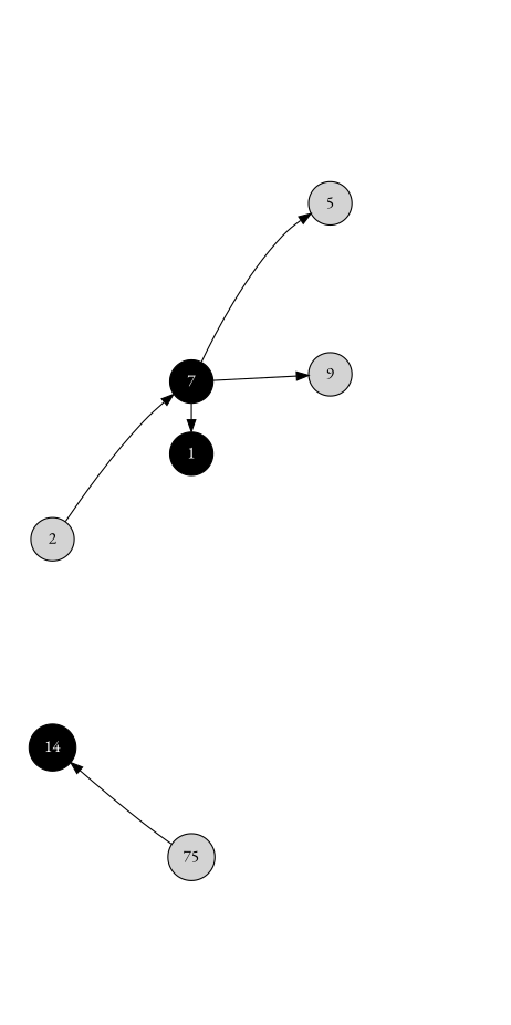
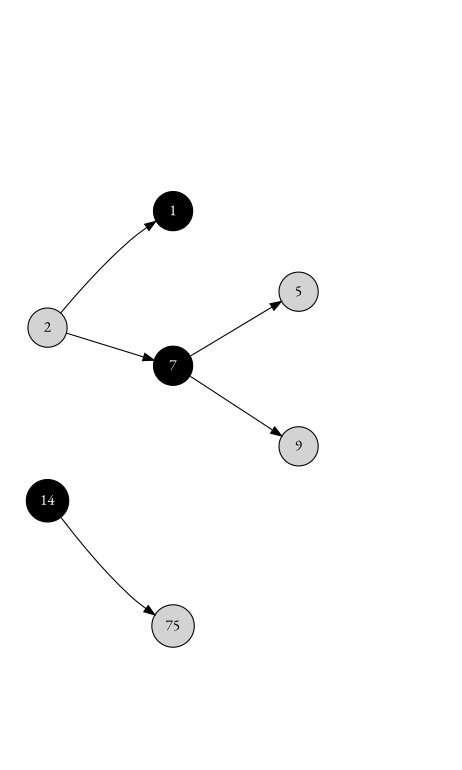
  digraph {
    fontname="EB Garamond"
    rankdir=LR
    node [fontname="EB Garamond" shape=circle style=invis]
    edge [fontname="EB Garamond" style=invis]
    nila1l
    nila1m
    nila1r
    nila8l
    nila8m
    nila8r
    nila5l
    nila5m
    nila5r
    n10 [fillcolor=lightgray fontcolor=black label=5 style=filled]
    nila7m
    n12 [fillcolor=lightgray fontcolor=black label=9 style=filled]
    n13 [fillcolor=black fontcolor=white label=1 style=filled]
    nila2m
    n15 [fillcolor=black fontcolor=white label=7 style=filled]
    nila15l
    nila15m
    nila15r
    nila14l
    nila14m
    n21 [fillcolor=lightgray fontcolor=black label=75 style=filled]
    n22 [fillcolor=lightgray fontcolor=black label=2 style=filled]
    nila11m
    n24 [fillcolor=black fontcolor=white label=14 style=filled]
    subgraph sub_1 {
      rank=same
      nila1l
      nila1m
      nila1r
    }
    subgraph sub_2 {
      rank=same
      nila8l
      nila8m
      nila8r
    }
    subgraph sub_3 {
      rank=same
      nila5l
      nila5m
      nila5r
    }
    subgraph sub_4 {
      rank=same
      n10
      nila7m
      n12
    }
    subgraph sub_5 {
      rank=same
      n13
      nila2m
      n15
    }
    subgraph sub_6 {
      rank=same
      nila15l
      nila15m
      nila15r
    }
    subgraph sub_7 {
      rank=same
      nila14l
      nila14m
      n21
    }
    subgraph sub_8 {
      rank=same
      n22
      nila11m
      n24
    }
    nila1l -> nila1m
    nila1m -> nila1r
    nila8l -> nila8m
    nila8m -> nila8r
    nila5l -> nila5m
    nila5m -> nila5r
    n10 -> nila5l
    n10 -> nila5m
    n10 -> nila5r
    n10 -> nila7m
    nila7m -> n12
    n12 -> nila8l
    n12 -> nila8m
    n12 -> nila8r
    n13 -> nila1l
    n13 -> nila1m
    n13 -> nila1r
    n13 -> nila2m
    nila2m -> n15
    n15 -> n10 [style=""]
    n15 -> nila7m
    n15 -> n12 [style=""]
    nila15l -> nila15m
    nila15m -> nila15r
    nila14l -> nila14m
    nila14m -> n21
    n21 -> nila15l
    n21 -> nila15m
    n21 -> nila15r
-   n15 -> n13 [style=""]
+   n22 -> n13 [style=""]
    n22 -> nila2m
    n22 -> n15 [style=""]
    n22 -> nila11m
    nila11m -> n24
    n24 -> nila14l
    n24 -> nila14m
-   n21 -> n24 [style=""]
+   n24 -> n21 [style=""]
  }
